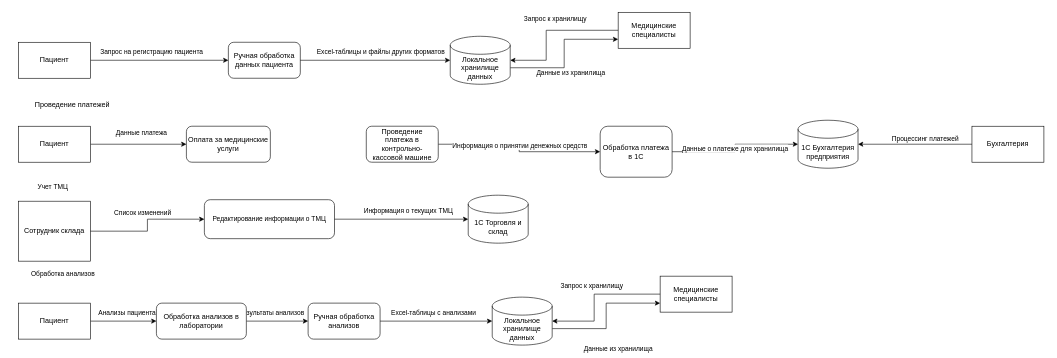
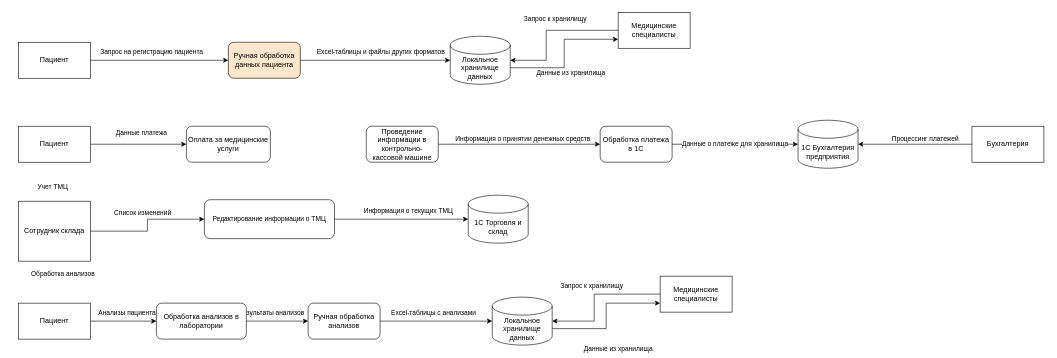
  <mxCell id="0" />
  <mxCell id="1" parent="0" />
  <mxCell id="2" value="Данные из хранилища" style="edgeStyle=orthogonalEdgeStyle;rounded=0;orthogonalLoop=1;jettySize=auto;html=1;exitX=1;exitY=0;exitDx=0;exitDy=52.5;exitPerimeter=0;entryX=0;entryY=0.75;entryDx=0;entryDy=0;" edge="1" parent="1" source="3" target="10"><mxGeometry x="-0.191" y="-38" relative="1" as="geometry"><Array as="points"><mxPoint x="1010" y="547" /><mxPoint x="1010" y="505" /></Array><mxPoint x="-18" y="33" as="offset" /></mxGeometry></mxCell>
  <mxCell id="3" value="Локальное хранилище данных" style="shape=cylinder3;whiteSpace=wrap;html=1;boundedLbl=1;backgroundOutline=1;size=15;" parent="1" vertex="1"><mxGeometry x="820" y="495" width="100" height="80" as="geometry" /></mxCell>
  <mxCell id="4" value="Сотрудник склада" style="rounded=0;whiteSpace=wrap;html=1;" parent="1" vertex="1"><mxGeometry x="30" y="335" width="120" height="100" as="geometry" /></mxCell>
  <mxCell id="5" style="edgeStyle=orthogonalEdgeStyle;rounded=0;orthogonalLoop=1;jettySize=auto;html=1;exitX=1;exitY=0.5;exitDx=0;exitDy=0;entryX=0;entryY=0.5;entryDx=0;entryDy=0;" parent="1" source="50" target="44" edge="1"><mxGeometry relative="1" as="geometry"><mxPoint x="300" y="535" as="sourcePoint" /></mxGeometry></mxCell>
  <mxCell id="6" value="Результаты анализов" style="edgeLabel;html=1;align=center;verticalAlign=middle;resizable=0;points=[];" parent="5" vertex="1" connectable="0"><mxGeometry x="0.297" y="5" relative="1" as="geometry"><mxPoint x="-26" y="-10" as="offset" /></mxGeometry></mxCell>
  <mxCell id="7" value="1C Торговля и склад" style="shape=cylinder3;whiteSpace=wrap;html=1;boundedLbl=1;backgroundOutline=1;size=15;" parent="1" vertex="1"><mxGeometry x="780" y="325" width="100" height="80" as="geometry" /></mxCell>
  <mxCell id="8" style="edgeStyle=orthogonalEdgeStyle;rounded=0;orthogonalLoop=1;jettySize=auto;html=1;exitX=1;exitY=0.5;exitDx=0;exitDy=0;entryX=0;entryY=0.5;entryDx=0;entryDy=0;" parent="1" source="4" target="41" edge="1"><mxGeometry relative="1" as="geometry" /></mxCell>
  <mxCell id="9" value="Список изменений" style="edgeLabel;html=1;align=center;verticalAlign=middle;resizable=0;points=[];" parent="8" vertex="1" connectable="0"><mxGeometry x="0.213" y="-1" relative="1" as="geometry"><mxPoint x="-21" y="-13" as="offset" /></mxGeometry></mxCell>
  <mxCell id="10" value="Медицинские специалисты" style="rounded=0;whiteSpace=wrap;html=1;" parent="1" vertex="1"><mxGeometry x="1100" y="460" width="120" height="60" as="geometry" /></mxCell>
  <mxCell id="11" style="edgeStyle=orthogonalEdgeStyle;rounded=0;orthogonalLoop=1;jettySize=auto;html=1;exitX=0;exitY=0.5;exitDx=0;exitDy=0;entryX=1;entryY=0.5;entryDx=0;entryDy=0;entryPerimeter=0;" parent="1" source="10" target="3" edge="1"><mxGeometry relative="1" as="geometry"><Array as="points"><mxPoint x="990" y="490" /><mxPoint x="990" y="535" /></Array></mxGeometry></mxCell>
  <mxCell id="12" value="Запрос к хранилищу" style="edgeLabel;html=1;align=center;verticalAlign=middle;resizable=0;points=[];" parent="11" vertex="1" connectable="0"><mxGeometry x="-0.11" y="-5" relative="1" as="geometry"><mxPoint x="-15" y="-10" as="offset" /></mxGeometry></mxCell>
  <mxCell id="13" style="edgeStyle=orthogonalEdgeStyle;rounded=0;orthogonalLoop=1;jettySize=auto;html=1;exitX=1;exitY=0.5;exitDx=0;exitDy=0;entryX=0;entryY=0.5;entryDx=0;entryDy=0;" parent="1" source="15" target="16" edge="1"><mxGeometry relative="1" as="geometry" /></mxCell>
  <mxCell id="14" value="Запрос на регистрацию пациента" style="edgeLabel;html=1;align=center;verticalAlign=middle;resizable=0;points=[];" parent="13" vertex="1" connectable="0"><mxGeometry x="-0.173" y="2" relative="1" as="geometry"><mxPoint x="6" y="-13" as="offset" /></mxGeometry></mxCell>
  <mxCell id="15" value="Пациент" style="rounded=0;whiteSpace=wrap;html=1;" parent="1" vertex="1"><mxGeometry x="30" y="70" width="120" height="60" as="geometry" /></mxCell>
- <mxCell id="16" value="Ручная обработка данных пациента" style="rounded=1;whiteSpace=wrap;html=1;" parent="1" vertex="1"><mxGeometry x="380" y="70" width="120" height="60" as="geometry" /></mxCell>
+ <mxCell id="16" value="Ручная обработка данных пациента" style="rounded=1;whiteSpace=wrap;html=1;fillColor=#ffe6cc;" parent="1" vertex="1"><mxGeometry x="380" y="70" width="120" height="60" as="geometry" /></mxCell>
  <mxCell id="17" style="edgeStyle=orthogonalEdgeStyle;rounded=0;orthogonalLoop=1;jettySize=auto;html=1;exitX=1;exitY=0;exitDx=0;exitDy=52.5;exitPerimeter=0;entryX=0;entryY=0.75;entryDx=0;entryDy=0;" edge="1" parent="1" source="19" target="22"><mxGeometry relative="1" as="geometry" /></mxCell>
  <mxCell id="18" value="Данные из хранилища" style="edgeLabel;html=1;align=center;verticalAlign=middle;resizable=0;points=[];" vertex="1" connectable="0" parent="17"><mxGeometry x="0.429" relative="1" as="geometry"><mxPoint x="-15" y="55" as="offset" /></mxGeometry></mxCell>
  <mxCell id="19" value="Локальное хранилище данных" style="shape=cylinder3;whiteSpace=wrap;html=1;boundedLbl=1;backgroundOutline=1;size=15;" parent="1" vertex="1"><mxGeometry x="750" y="60" width="100" height="80" as="geometry" /></mxCell>
  <mxCell id="20" style="edgeStyle=orthogonalEdgeStyle;rounded=0;orthogonalLoop=1;jettySize=auto;html=1;exitX=1;exitY=0.5;exitDx=0;exitDy=0;entryX=0;entryY=0.5;entryDx=0;entryDy=0;entryPerimeter=0;" parent="1" source="16" target="19" edge="1"><mxGeometry relative="1" as="geometry" /></mxCell>
  <mxCell id="21" value="Excel-таблицы и файлы других форматов" style="edgeLabel;html=1;align=center;verticalAlign=middle;resizable=0;points=[];" parent="20" vertex="1" connectable="0"><mxGeometry x="0.157" y="-2" relative="1" as="geometry"><mxPoint x="-12" y="-17" as="offset" /></mxGeometry></mxCell>
  <mxCell id="22" value="Медицинские специалисты" style="rounded=0;whiteSpace=wrap;html=1;" parent="1" vertex="1"><mxGeometry x="1030" y="20" width="120" height="60" as="geometry" /></mxCell>
  <mxCell id="23" style="edgeStyle=orthogonalEdgeStyle;rounded=0;orthogonalLoop=1;jettySize=auto;html=1;exitX=0;exitY=0.5;exitDx=0;exitDy=0;entryX=1;entryY=0.5;entryDx=0;entryDy=0;entryPerimeter=0;" parent="1" source="22" target="19" edge="1"><mxGeometry relative="1" as="geometry"><Array as="points"><mxPoint x="910" y="50" /><mxPoint x="910" y="100" /></Array></mxGeometry></mxCell>
  <mxCell id="24" value="Запрос к хранилищу" style="edgeLabel;html=1;align=center;verticalAlign=middle;resizable=0;points=[];" parent="23" vertex="1" connectable="0"><mxGeometry x="-0.069" y="1" relative="1" as="geometry"><mxPoint x="1" y="-21" as="offset" /></mxGeometry></mxCell>
- <mxCell id="25" value="Проведение платежей" style="text;html=1;align=center;verticalAlign=middle;whiteSpace=wrap;rounded=0;" parent="1" vertex="1"><mxGeometry x="20" y="160" width="200" height="30" as="geometry" /></mxCell>
  <mxCell id="26" style="edgeStyle=orthogonalEdgeStyle;rounded=0;orthogonalLoop=1;jettySize=auto;html=1;exitX=1;exitY=0.5;exitDx=0;exitDy=0;entryX=0;entryY=0.5;entryDx=0;entryDy=0;" parent="1" source="28" target="30" edge="1"><mxGeometry relative="1" as="geometry" /></mxCell>
  <mxCell id="27" value="Данные платежа" style="edgeLabel;html=1;align=center;verticalAlign=middle;resizable=0;points=[];" parent="26" vertex="1" connectable="0"><mxGeometry x="-0.529" relative="1" as="geometry"><mxPoint x="46" y="-20" as="offset" /></mxGeometry></mxCell>
  <mxCell id="28" value="Пациент" style="rounded=0;whiteSpace=wrap;html=1;" parent="1" vertex="1"><mxGeometry x="30" y="210" width="120" height="60" as="geometry" /></mxCell>
  <mxCell id="29" value="1C Бухгалтерия предприятия" style="shape=cylinder3;whiteSpace=wrap;html=1;boundedLbl=1;backgroundOutline=1;size=15;" parent="1" vertex="1"><mxGeometry x="1330" y="200" width="100" height="80" as="geometry" /></mxCell>
  <mxCell id="30" value="Оплата за медицинские услуги" style="rounded=1;whiteSpace=wrap;html=1;" parent="1" vertex="1"><mxGeometry x="310" y="210" width="140" height="60" as="geometry" /></mxCell>
  <mxCell id="31" style="edgeStyle=orthogonalEdgeStyle;rounded=0;orthogonalLoop=1;jettySize=auto;html=1;exitX=1;exitY=0.5;exitDx=0;exitDy=0;entryX=0;entryY=0.5;entryDx=0;entryDy=0;" parent="1" source="33" target="34" edge="1"><mxGeometry relative="1" as="geometry" /></mxCell>
  <mxCell id="32" value="Информация о принятии денежных средств" style="edgeLabel;html=1;align=center;verticalAlign=middle;resizable=0;points=[];" parent="31" vertex="1" connectable="0"><mxGeometry x="0.158" y="-2" relative="1" as="geometry"><mxPoint x="-16" y="-12" as="offset" /></mxGeometry></mxCell>
- <mxCell id="33" value="Проведение платежа в контрольно-кассовой машине" style="rounded=1;whiteSpace=wrap;html=1;" parent="1" vertex="1"><mxGeometry x="610" y="210" width="120" height="60" as="geometry" /></mxCell>
- <mxCell id="34" value="Обработка платежа в 1С" style="rounded=1;whiteSpace=wrap;html=1;" parent="1" vertex="1"><mxGeometry x="1000" y="210" width="120" height="85" as="geometry" /></mxCell>
+ <mxCell id="33" value="Проведение информации в контрольно-кассовой машине" style="rounded=1;whiteSpace=wrap;html=1;" parent="1" vertex="1"><mxGeometry x="610" y="210" width="120" height="60" as="geometry" /></mxCell>
+ <mxCell id="34" value="Обработка платежа в 1С" style="rounded=1;whiteSpace=wrap;html=1;" parent="1" vertex="1"><mxGeometry x="1000" y="210" width="120" height="60" as="geometry" /></mxCell>
  <mxCell id="35" value="Данные о платеже для хранилища" style="edgeStyle=orthogonalEdgeStyle;rounded=0;orthogonalLoop=1;jettySize=auto;html=1;exitX=1;exitY=0.5;exitDx=0;exitDy=0;entryX=0;entryY=0.5;entryDx=0;entryDy=0;entryPerimeter=0;" parent="1" source="34" target="29" edge="1"><mxGeometry relative="1" as="geometry" /></mxCell>
  <mxCell id="36" value="Обработка анализов" style="edgeLabel;html=1;align=center;verticalAlign=middle;resizable=0;points=[];" parent="1" vertex="1" connectable="0"><mxGeometry x="100" y="460" as="geometry"><mxPoint x="3" y="-4" as="offset" /></mxGeometry></mxCell>
  <mxCell id="37" value="Бухгалтерия" style="rounded=0;whiteSpace=wrap;html=1;" parent="1" vertex="1"><mxGeometry x="1620" y="210" width="120" height="60" as="geometry" /></mxCell>
  <mxCell id="38" style="edgeStyle=orthogonalEdgeStyle;rounded=0;orthogonalLoop=1;jettySize=auto;html=1;exitX=0;exitY=0.5;exitDx=0;exitDy=0;entryX=1;entryY=0.5;entryDx=0;entryDy=0;entryPerimeter=0;" parent="1" source="37" target="29" edge="1"><mxGeometry relative="1" as="geometry"><mxPoint x="1280" y="360" as="sourcePoint" /></mxGeometry></mxCell>
  <mxCell id="39" value="Процессинг платежей" style="edgeLabel;html=1;align=center;verticalAlign=middle;resizable=0;points=[];" parent="38" vertex="1" connectable="0"><mxGeometry x="-0.16" y="4" relative="1" as="geometry"><mxPoint x="1" y="-14" as="offset" /></mxGeometry></mxCell>
  <mxCell id="40" value="Учет ТМЦ" style="edgeLabel;html=1;align=center;verticalAlign=middle;resizable=0;points=[];" parent="1" vertex="1" connectable="0"><mxGeometry x="80" y="310" as="geometry"><mxPoint x="6" as="offset" /></mxGeometry></mxCell>
  <mxCell id="41" value="&lt;span style=&quot;font-size: 11px; text-wrap-mode: nowrap; background-color: rgb(255, 255, 255);&quot;&gt;Редактирование информации о ТМЦ&lt;/span&gt;" style="rounded=1;whiteSpace=wrap;html=1;" parent="1" vertex="1"><mxGeometry x="340" y="332.5" width="217" height="65" as="geometry" /></mxCell>
  <mxCell id="42" style="edgeStyle=orthogonalEdgeStyle;rounded=0;orthogonalLoop=1;jettySize=auto;html=1;exitX=1;exitY=0.5;exitDx=0;exitDy=0;entryX=0;entryY=0.5;entryDx=0;entryDy=0;entryPerimeter=0;" parent="1" source="41" target="7" edge="1"><mxGeometry relative="1" as="geometry" /></mxCell>
  <mxCell id="43" value="Информация о текущих ТМЦ" style="edgeLabel;html=1;align=center;verticalAlign=middle;resizable=0;points=[];" parent="42" vertex="1" connectable="0"><mxGeometry x="0.278" y="4" relative="1" as="geometry"><mxPoint x="-20" y="-11" as="offset" /></mxGeometry></mxCell>
  <mxCell id="44" value="Ручная обработка анализов" style="rounded=1;whiteSpace=wrap;html=1;" parent="1" vertex="1"><mxGeometry x="513" y="505" width="120" height="60" as="geometry" /></mxCell>
  <mxCell id="45" style="edgeStyle=orthogonalEdgeStyle;rounded=0;orthogonalLoop=1;jettySize=auto;html=1;exitX=1;exitY=0.5;exitDx=0;exitDy=0;entryX=0;entryY=0.5;entryDx=0;entryDy=0;entryPerimeter=0;" parent="1" source="44" target="3" edge="1"><mxGeometry relative="1" as="geometry" /></mxCell>
  <mxCell id="46" value="Excel-таблицы с анализами" style="edgeLabel;html=1;align=center;verticalAlign=middle;resizable=0;points=[];" parent="45" vertex="1" connectable="0"><mxGeometry x="-0.043" y="-4" relative="1" as="geometry"><mxPoint x="-1" y="-19" as="offset" /></mxGeometry></mxCell>
  <mxCell id="47" style="edgeStyle=orthogonalEdgeStyle;rounded=0;orthogonalLoop=1;jettySize=auto;html=1;exitX=1;exitY=0.5;exitDx=0;exitDy=0;entryX=0;entryY=0.5;entryDx=0;entryDy=0;" parent="1" source="49" target="50" edge="1"><mxGeometry relative="1" as="geometry" /></mxCell>
  <mxCell id="48" value="Анализы пациента" style="edgeLabel;html=1;align=center;verticalAlign=middle;resizable=0;points=[];" parent="47" vertex="1" connectable="0"><mxGeometry x="-0.091" y="2" relative="1" as="geometry"><mxPoint x="10" y="-13" as="offset" /></mxGeometry></mxCell>
  <mxCell id="49" value="Пациент" style="rounded=0;whiteSpace=wrap;html=1;" parent="1" vertex="1"><mxGeometry x="30" y="505" width="120" height="60" as="geometry" /></mxCell>
  <mxCell id="50" value="Обработка анализов в лаборатории" style="rounded=1;whiteSpace=wrap;html=1;" parent="1" vertex="1"><mxGeometry x="260" y="505" width="150" height="60" as="geometry" /></mxCell>
